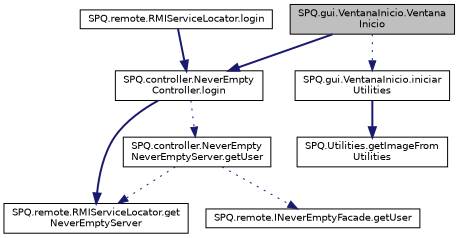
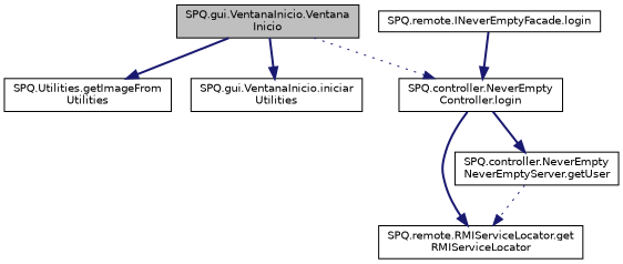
  digraph {
    rankdir=TB
    node [color=black fillcolor=white fontname=Helvetica fontsize=10 shape=record style=filled]
    edge [color=midnightblue fontname=Helvetica fontsize=10 labelfontname=Helvetica labelfontsize=10 style=dotted]
    n1 [fillcolor=grey75 fontcolor=black height=0.2 label="SPQ.gui.VentanaInicio.Ventana\lInicio" width=0.4]
    n2 [height=0.2 label="SPQ.Utilities.getImageFrom\lUtilities" width=0.4]
    n3 [height=0.2 label="SPQ.controller.NeverEmpty\lController.login" width=0.4]
    n4 [height=0.2 label="SPQ.gui.VentanaInicio.iniciar\lUtilities" width=0.4]
-   n5 [height=0.2 label="SPQ.remote.RMIServiceLocator.get\lNeverEmptyServer" width=0.4]
+   n5 [height=0.2 label="SPQ.remote.RMIServiceLocator.get\lRMIServiceLocator" width=0.4]
    n6 [height=0.2 label="SPQ.controller.NeverEmpty\lNeverEmptyServer.getUser" width=0.4]
-   n7 [height=0.2 label="SPQ.remote.RMIServiceLocator.login" width=0.4]
-   n8 [height=0.2 label="SPQ.remote.INeverEmptyFacade.getUser" width=0.4]
-   n4 -> n2 [style=bold]
-   n1 -> n3 [style=bold]
-   n1 -> n4
+   n7 [height=0.2 label="SPQ.remote.INeverEmptyFacade.login" width=0.4]
+   n1 -> n2 [style=bold]
+   n1 -> n3
+   n1 -> n4 [style=bold]
    n3 -> n5 [style=bold]
-   n3 -> n6
+   n3 -> n6 [style=bold]
    n6 -> n5
-   n6 -> n8
    n7 -> n3 [style=bold]
  }
